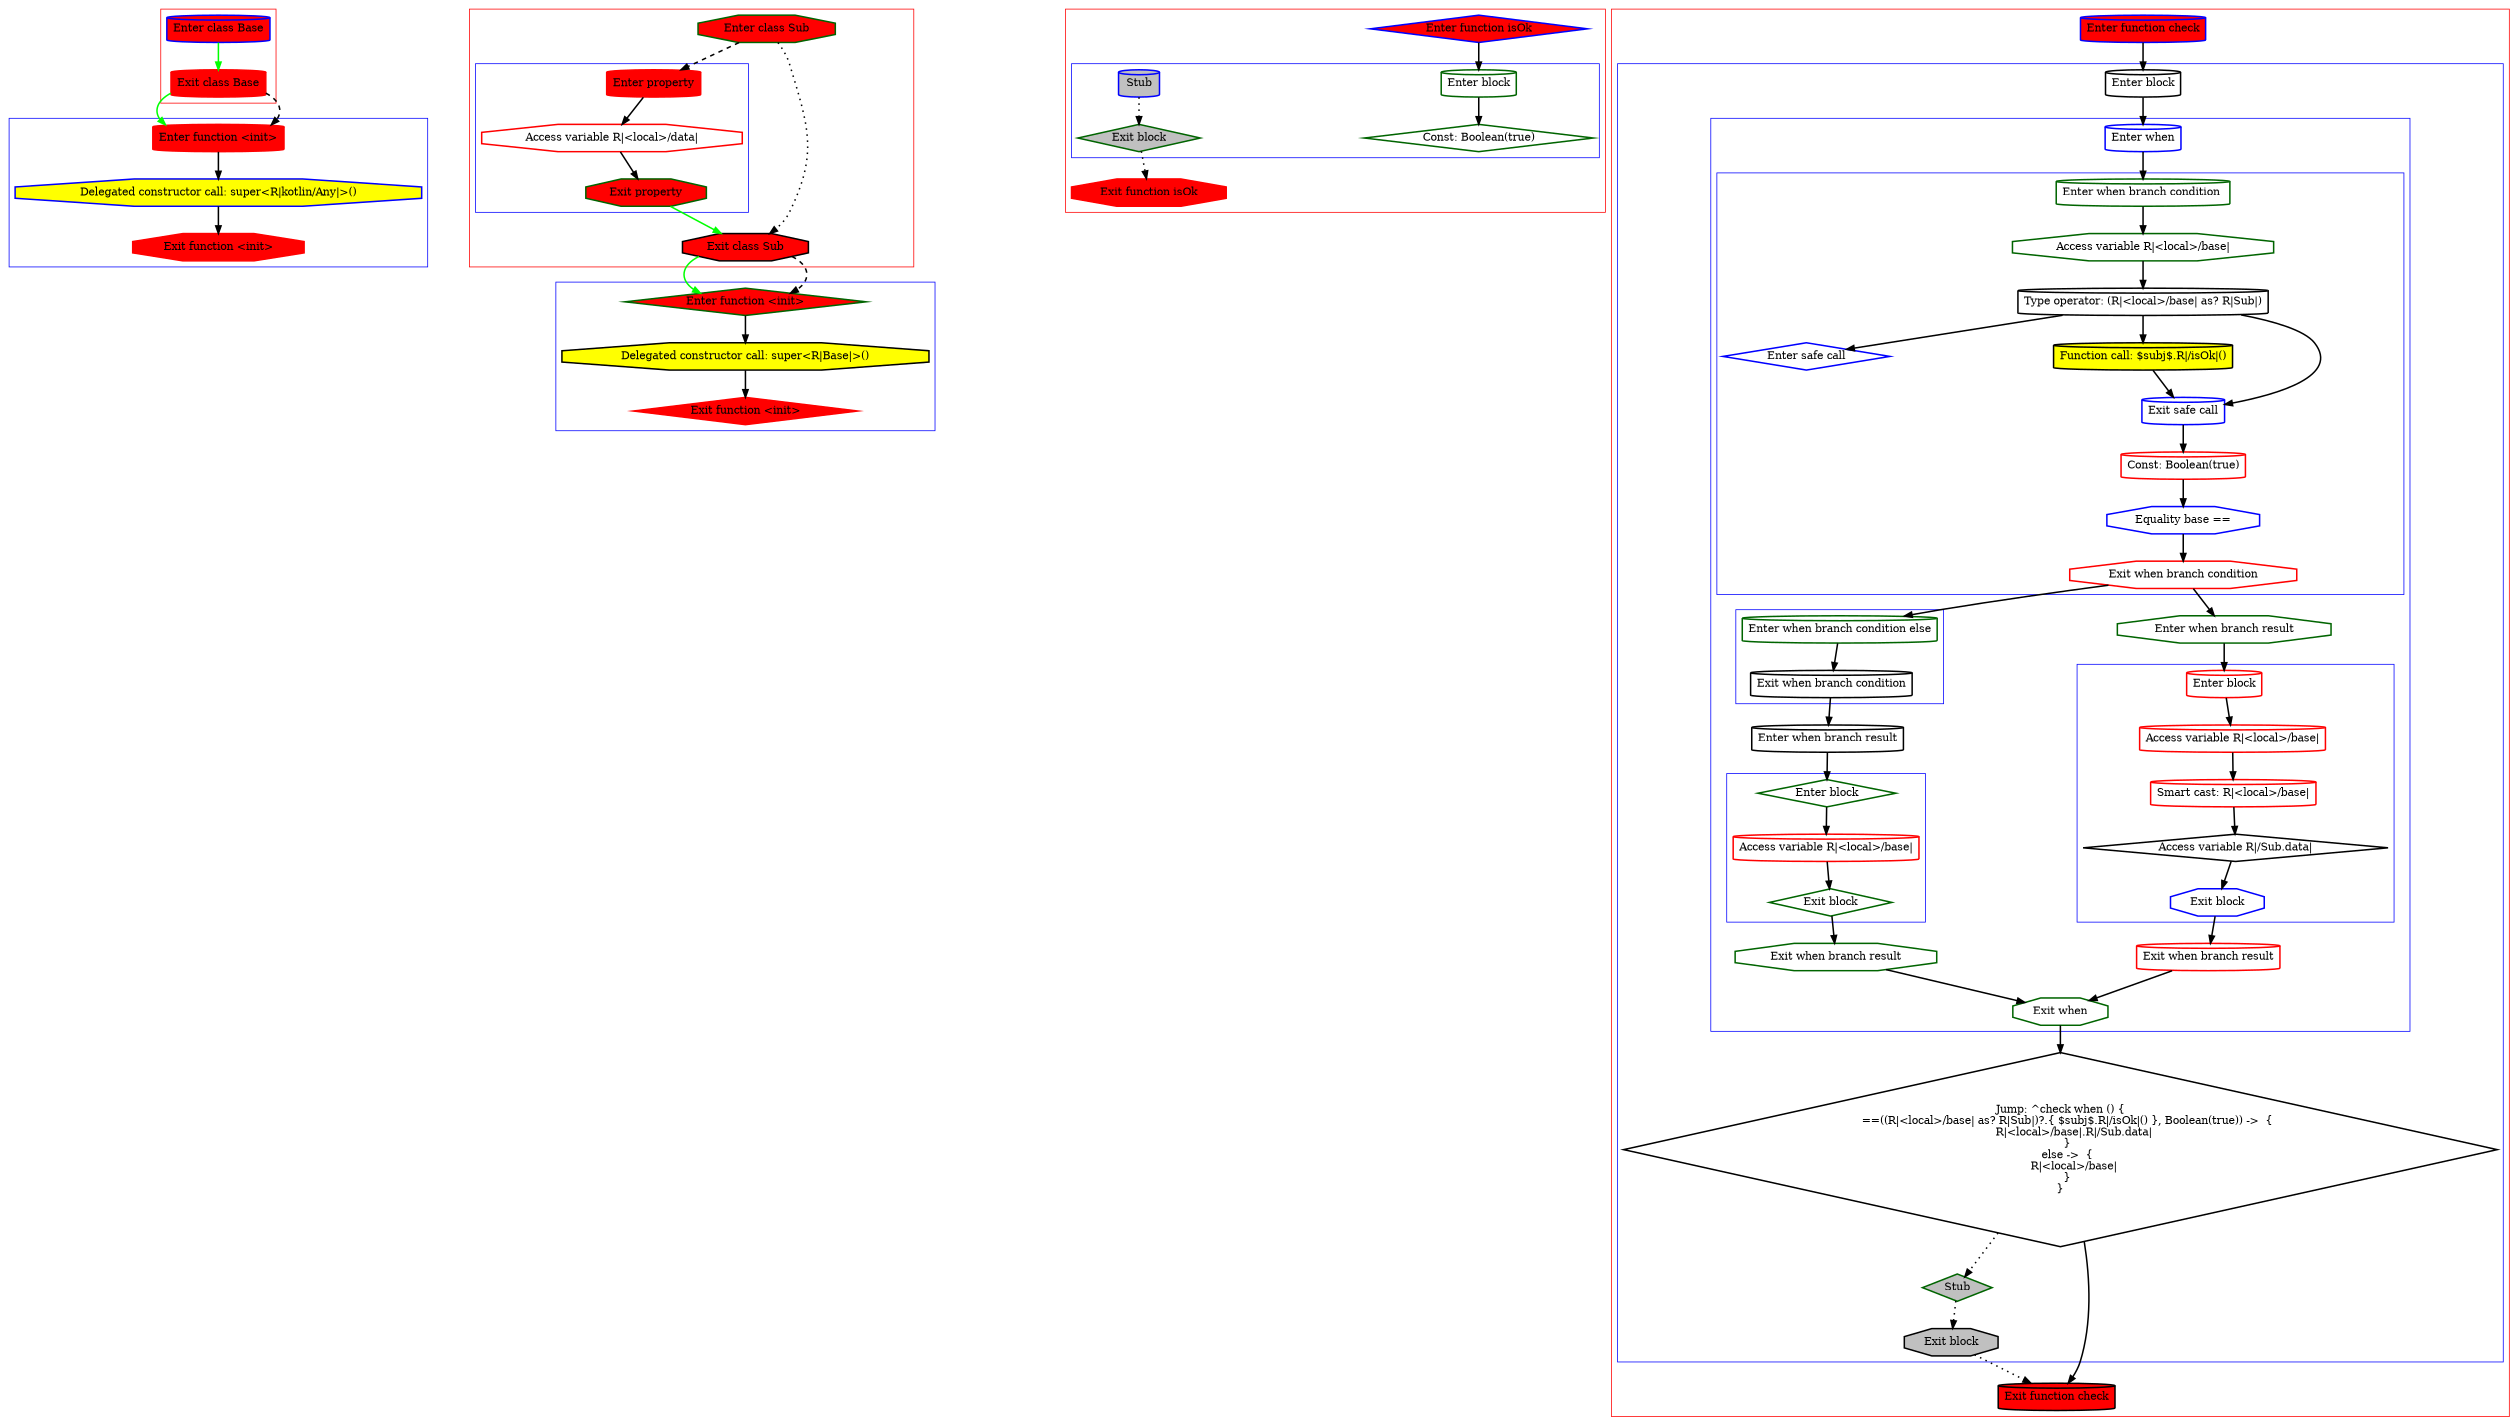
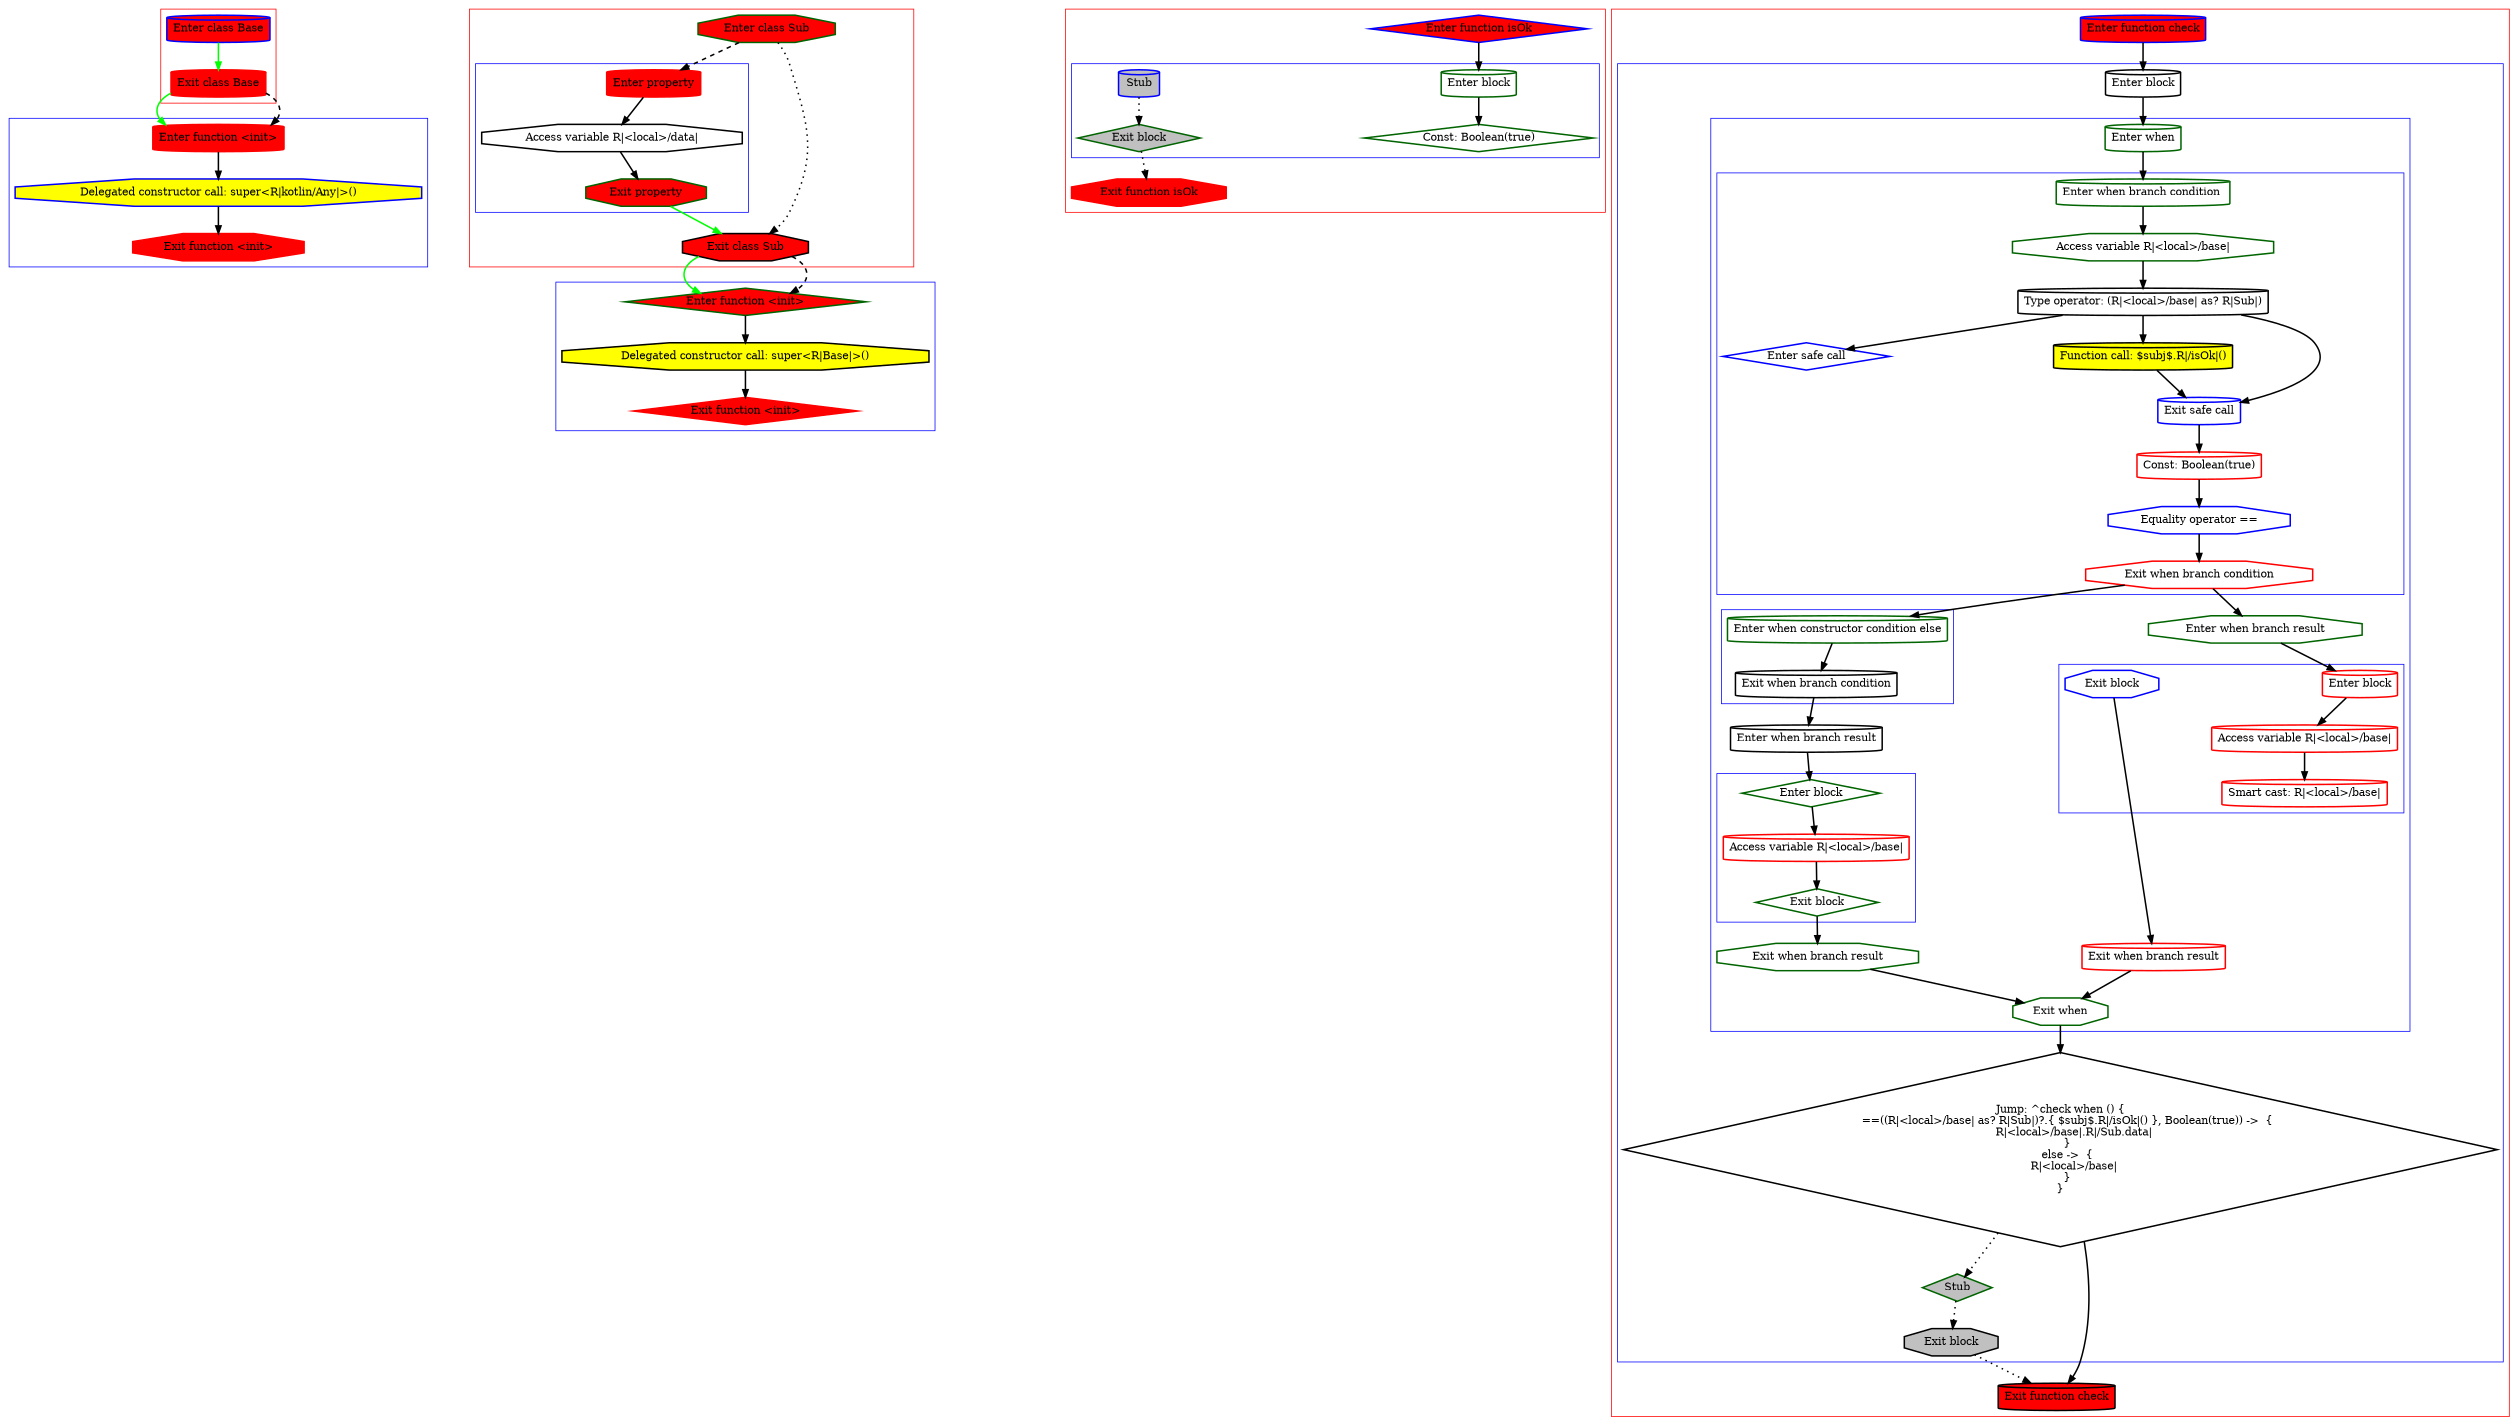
  digraph {
    nodesep=3
    node [color=darkgreen penwidth=2 shape=cylinder]
    edge [penwidth=2]
    n1 [color=blue fillcolor=red label="Enter class Base" style=filled]
    n2 [color=red fillcolor=red label="Exit class Base" style=filled]
    n3 [color=red fillcolor=red label="Enter function <init>" style=filled]
    n4 [color=blue fillcolor=yellow label="Delegated constructor call: super<R|kotlin/Any|>()" shape=octagon style=filled]
    n5 [color=red fillcolor=red label="Exit function <init>" shape=octagon style=filled]
    n6 [color=red fillcolor=red label="Enter property" style=filled]
-   n7 [color=red label="Access variable R|<local>/data|" shape=octagon]
+   n7 [color=black label="Access variable R|<local>/data|" shape=octagon]
    n8 [fillcolor=red label="Exit property" shape=octagon style=filled]
    n9 [fillcolor=red label="Enter class Sub" shape=octagon style=filled]
    n10 [color=black fillcolor=red label="Exit class Sub" shape=octagon style=filled]
    n11 [fillcolor=red label="Enter function <init>" shape=diamond style=filled]
    n12 [color=black fillcolor=yellow label="Delegated constructor call: super<R|Base|>()" shape=octagon style=filled]
    n13 [color=red fillcolor=red label="Exit function <init>" shape=diamond style=filled]
    n14 [label="Enter block"]
    n15 [label="Const: Boolean(true)" shape=diamond]
    n16 [color=blue fillcolor=gray label=Stub style=filled]
    n17 [fillcolor=gray label="Exit block" shape=diamond style=filled]
    n18 [color=blue fillcolor=red label="Enter function isOk" shape=diamond style=filled]
    n19 [color=red fillcolor=red label="Exit function isOk" shape=octagon style=filled]
    n20 [label="Enter when branch condition "]
    n21 [label="Access variable R|<local>/base|" shape=octagon]
    n22 [color=black label="Type operator: (R|<local>/base| as? R|Sub|)"]
    n23 [color=blue label="Enter safe call" shape=diamond]
    n24 [color=black fillcolor=yellow label="Function call: $subj$.R|/isOk|()" style=filled]
    n25 [color=blue label="Exit safe call"]
    n26 [color=red label="Const: Boolean(true)"]
-   n27 [color=blue label="Equality base ==" shape=octagon]
+   n27 [color=blue label="Equality operator ==" shape=octagon]
    n28 [color=red label="Exit when branch condition" shape=octagon]
-   n29 [label="Enter when branch condition else"]
+   n29 [label="Enter when constructor condition else"]
    n30 [color=black label="Exit when branch condition"]
    n31 [label="Enter block" shape=diamond]
    n32 [color=red label="Access variable R|<local>/base|"]
    n33 [label="Exit block" shape=diamond]
    n34 [color=red label="Enter block"]
    n35 [color=red label="Access variable R|<local>/base|"]
    n36 [color=red label="Smart cast: R|<local>/base|"]
-   n37 [color=black label="Access variable R|/Sub.data|" shape=diamond]
    n38 [color=blue label="Exit block" shape=octagon]
-   n39 [color=blue label="Enter when"]
+   n39 [label="Enter when"]
    n40 [color=black label="Enter when branch result"]
    n41 [label="Exit when branch result" shape=octagon]
    n42 [label="Enter when branch result" shape=octagon]
    n43 [color=red label="Exit when branch result"]
    n44 [label="Exit when" shape=octagon]
    n45 [color=black label="Enter block"]
    n46 [color=black label="Jump: ^check when () {\n    ==((R|<local>/base| as? R|Sub|)?.{ $subj$.R|/isOk|() }, Boolean(true)) ->  {\n        R|<local>/base|.R|/Sub.data|\n    }\n    else ->  {\n        R|<local>/base|\n    }\n}\n" shape=diamond]
    n47 [fillcolor=gray label=Stub shape=diamond style=filled]
    n48 [color=black fillcolor=gray label="Exit block" shape=octagon style=filled]
    n49 [color=blue fillcolor=red label="Enter function check" style=filled]
    n50 [color=black fillcolor=red label="Exit function check" style=filled]
    subgraph cluster_1 {
      color=red
      n1
      n2
    }
    subgraph cluster_2 {
      color=blue
      n3
      n4
      n5
    }
    subgraph cluster_3 {
      color=red
      n9
      n10
      subgraph cluster_4 {
        color=blue
        n6
        n7
        n8
      }
    }
    subgraph cluster_5 {
      color=blue
      n11
      n12
      n13
    }
    subgraph cluster_6 {
      color=red
      n18
      n19
      subgraph cluster_7 {
        color=blue
        n14
        n15
        n16
        n17
      }
    }
    subgraph cluster_8 {
      color=red
      n49
      n50
      subgraph cluster_9 {
        color=blue
        n45
        n46
        n47
        n48
        subgraph cluster_10 {
          color=blue
          n39
          n40
          n41
          n42
          n43
          n44
          subgraph cluster_11 {
            color=blue
            n20
            n21
            n22
            n23
            n24
            n25
            n26
            n27
            n28
          }
          subgraph cluster_12 {
            color=blue
            n29
            n30
          }
          subgraph cluster_13 {
            color=blue
            n31
            n32
            n33
          }
          subgraph cluster_14 {
            color=blue
            n34
            n35
            n36
-           n37
            n38
          }
        }
      }
    }
    n1 -> n2 [color=green]
    n2 -> n3 [color=green]
    n2 -> n3 [style=dashed]
    n3 -> n4
    n4 -> n5
    n6 -> n7
    n7 -> n8
    n8 -> n10 [color=green]
    n9 -> n6 [style=dashed]
    n9 -> n10 [style=dotted]
    n10 -> n11 [color=green]
    n10 -> n11 [style=dashed]
    n11 -> n12
    n12 -> n13
    n14 -> n15
    n16 -> n17 [style=dotted]
    n17 -> n19 [style=dotted]
    n18 -> n14
    n20 -> n21
    n21 -> n22
    n22 -> n23
    n22 -> n24
    n22 -> n25
    n24 -> n25
    n25 -> n26
    n26 -> n27
    n27 -> n28
    n28 -> n29
    n28 -> n42
    n29 -> n30
    n30 -> n40
    n31 -> n32
    n32 -> n33
    n33 -> n41
    n34 -> n35
    n35 -> n36
-   n36 -> n37
-   n37 -> n38
    n38 -> n43
    n39 -> n20
    n40 -> n31
    n41 -> n44
    n42 -> n34
    n43 -> n44
    n44 -> n46
    n45 -> n39
    n46 -> n47 [style=dotted]
    n46 -> n50
    n47 -> n48 [style=dotted]
    n48 -> n50 [style=dotted]
    n49 -> n45
  }
